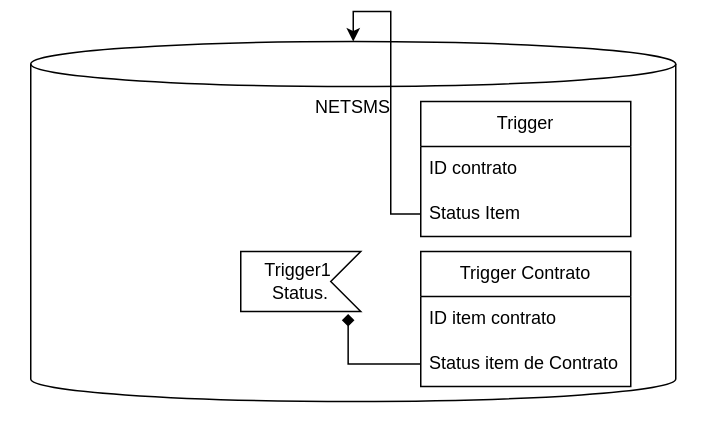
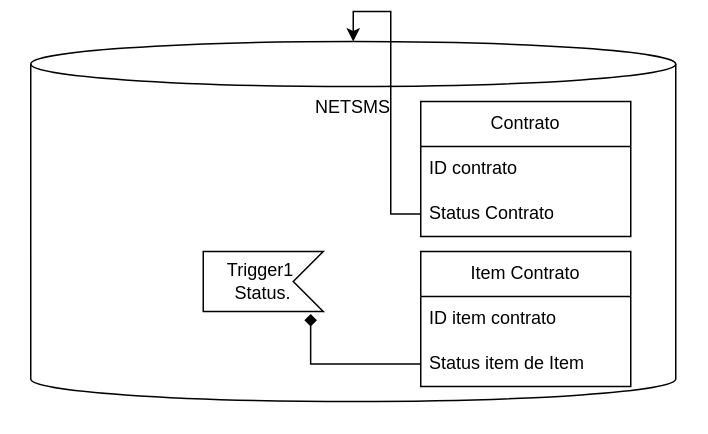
  <mxCell id="0" />
  <mxCell id="1" parent="0" />
  <mxCell id="2" value="NETSMS" style="shape=cylinder3;whiteSpace=wrap;html=1;boundedLbl=1;backgroundOutline=1;size=15;verticalAlign=top;" vertex="1" parent="1"><mxGeometry x="20" y="20" width="430" height="240" as="geometry" /></mxCell>
- <mxCell id="3" value="Trigger" style="swimlane;fontStyle=0;childLayout=stackLayout;horizontal=1;startSize=30;horizontalStack=0;resizeParent=1;resizeParentMax=0;resizeLast=0;collapsible=1;marginBottom=0;whiteSpace=wrap;html=1;" vertex="1" parent="1"><mxGeometry x="280" y="60" width="140" height="90" as="geometry" /></mxCell>
+ <mxCell id="3" value="Contrato" style="swimlane;fontStyle=0;childLayout=stackLayout;horizontal=1;startSize=30;horizontalStack=0;resizeParent=1;resizeParentMax=0;resizeLast=0;collapsible=1;marginBottom=0;whiteSpace=wrap;html=1;" vertex="1" parent="1"><mxGeometry x="280" y="60" width="140" height="90" as="geometry" /></mxCell>
  <mxCell id="4" value="ID contrato" style="text;strokeColor=none;fillColor=none;align=left;verticalAlign=middle;spacingLeft=4;spacingRight=4;overflow=hidden;points=[[0,0.5],[1,0.5]];portConstraint=eastwest;rotatable=0;whiteSpace=wrap;html=1;" vertex="1" parent="3"><mxGeometry y="30" width="140" height="30" as="geometry" /></mxCell>
- <mxCell id="5" value="Status Item" style="text;strokeColor=none;fillColor=none;align=left;verticalAlign=middle;spacingLeft=4;spacingRight=4;overflow=hidden;points=[[0,0.5],[1,0.5]];portConstraint=eastwest;rotatable=0;whiteSpace=wrap;html=1;" vertex="1" parent="3"><mxGeometry y="60" width="140" height="30" as="geometry" /></mxCell>
- <mxCell id="6" value="Trigger Contrato" style="swimlane;fontStyle=0;childLayout=stackLayout;horizontal=1;startSize=30;horizontalStack=0;resizeParent=1;resizeParentMax=0;resizeLast=0;collapsible=1;marginBottom=0;whiteSpace=wrap;html=1;" vertex="1" parent="1"><mxGeometry x="280" y="160" width="140" height="90" as="geometry" /></mxCell>
+ <mxCell id="5" value="Status Contrato" style="text;strokeColor=none;fillColor=none;align=left;verticalAlign=middle;spacingLeft=4;spacingRight=4;overflow=hidden;points=[[0,0.5],[1,0.5]];portConstraint=eastwest;rotatable=0;whiteSpace=wrap;html=1;" vertex="1" parent="3"><mxGeometry y="60" width="140" height="30" as="geometry" /></mxCell>
+ <mxCell id="6" value="Item Contrato" style="swimlane;fontStyle=0;childLayout=stackLayout;horizontal=1;startSize=30;horizontalStack=0;resizeParent=1;resizeParentMax=0;resizeLast=0;collapsible=1;marginBottom=0;whiteSpace=wrap;html=1;" vertex="1" parent="1"><mxGeometry x="280" y="160" width="140" height="90" as="geometry" /></mxCell>
  <mxCell id="7" value="ID item contrato" style="text;strokeColor=none;fillColor=none;align=left;verticalAlign=middle;spacingLeft=4;spacingRight=4;overflow=hidden;points=[[0,0.5],[1,0.5]];portConstraint=eastwest;rotatable=0;whiteSpace=wrap;html=1;" vertex="1" parent="6"><mxGeometry y="30" width="140" height="30" as="geometry" /></mxCell>
- <mxCell id="8" value="Status item de Contrato" style="text;strokeColor=none;fillColor=none;align=left;verticalAlign=middle;spacingLeft=4;spacingRight=4;overflow=hidden;points=[[0,0.5],[1,0.5]];portConstraint=eastwest;rotatable=0;whiteSpace=wrap;html=1;" vertex="1" parent="6"><mxGeometry y="60" width="140" height="30" as="geometry" /></mxCell>
- <mxCell id="9" value="Trigger1&amp;nbsp;&lt;div style=&quot;font-size: 12px;&quot;&gt;Status.&lt;/div&gt;" style="html=1;shape=mxgraph.infographic.ribbonSimple;notch1=20;notch2=0;align=center;verticalAlign=middle;fontSize=12;fontStyle=0;flipH=1;fillColor=#FFFFFF;whiteSpace=wrap;" vertex="1" parent="1"><mxGeometry x="160" y="160" width="80" height="40" as="geometry" /></mxCell>
+ <mxCell id="8" value="Status item de Item" style="text;strokeColor=none;fillColor=none;align=left;verticalAlign=middle;spacingLeft=4;spacingRight=4;overflow=hidden;points=[[0,0.5],[1,0.5]];portConstraint=eastwest;rotatable=0;whiteSpace=wrap;html=1;" vertex="1" parent="6"><mxGeometry y="60" width="140" height="30" as="geometry" /></mxCell>
+ <mxCell id="9" value="Trigger1&amp;nbsp;&lt;div style=&quot;font-size: 12px;&quot;&gt;Status.&lt;/div&gt;" style="html=1;shape=mxgraph.infographic.ribbonSimple;notch1=20;notch2=0;align=center;verticalAlign=middle;fontSize=12;fontStyle=0;flipH=1;fillColor=#FFFFFF;whiteSpace=wrap;" vertex="1" parent="1"><mxGeometry x="135" y="160" width="80" height="40" as="geometry" /></mxCell>
  <mxCell id="10" style="edgeStyle=orthogonalEdgeStyle;rounded=0;orthogonalLoop=1;jettySize=auto;html=1;" edge="1" parent="1" source="5" target="2"><mxGeometry relative="1" as="geometry" /></mxCell>
  <mxCell id="11" style="edgeStyle=orthogonalEdgeStyle;rounded=0;orthogonalLoop=1;jettySize=auto;html=1;entryX=0.105;entryY=1.04;entryDx=0;entryDy=0;entryPerimeter=0;endArrow=diamond;" edge="1" parent="1" source="8" target="9"><mxGeometry relative="1" as="geometry" /></mxCell>
